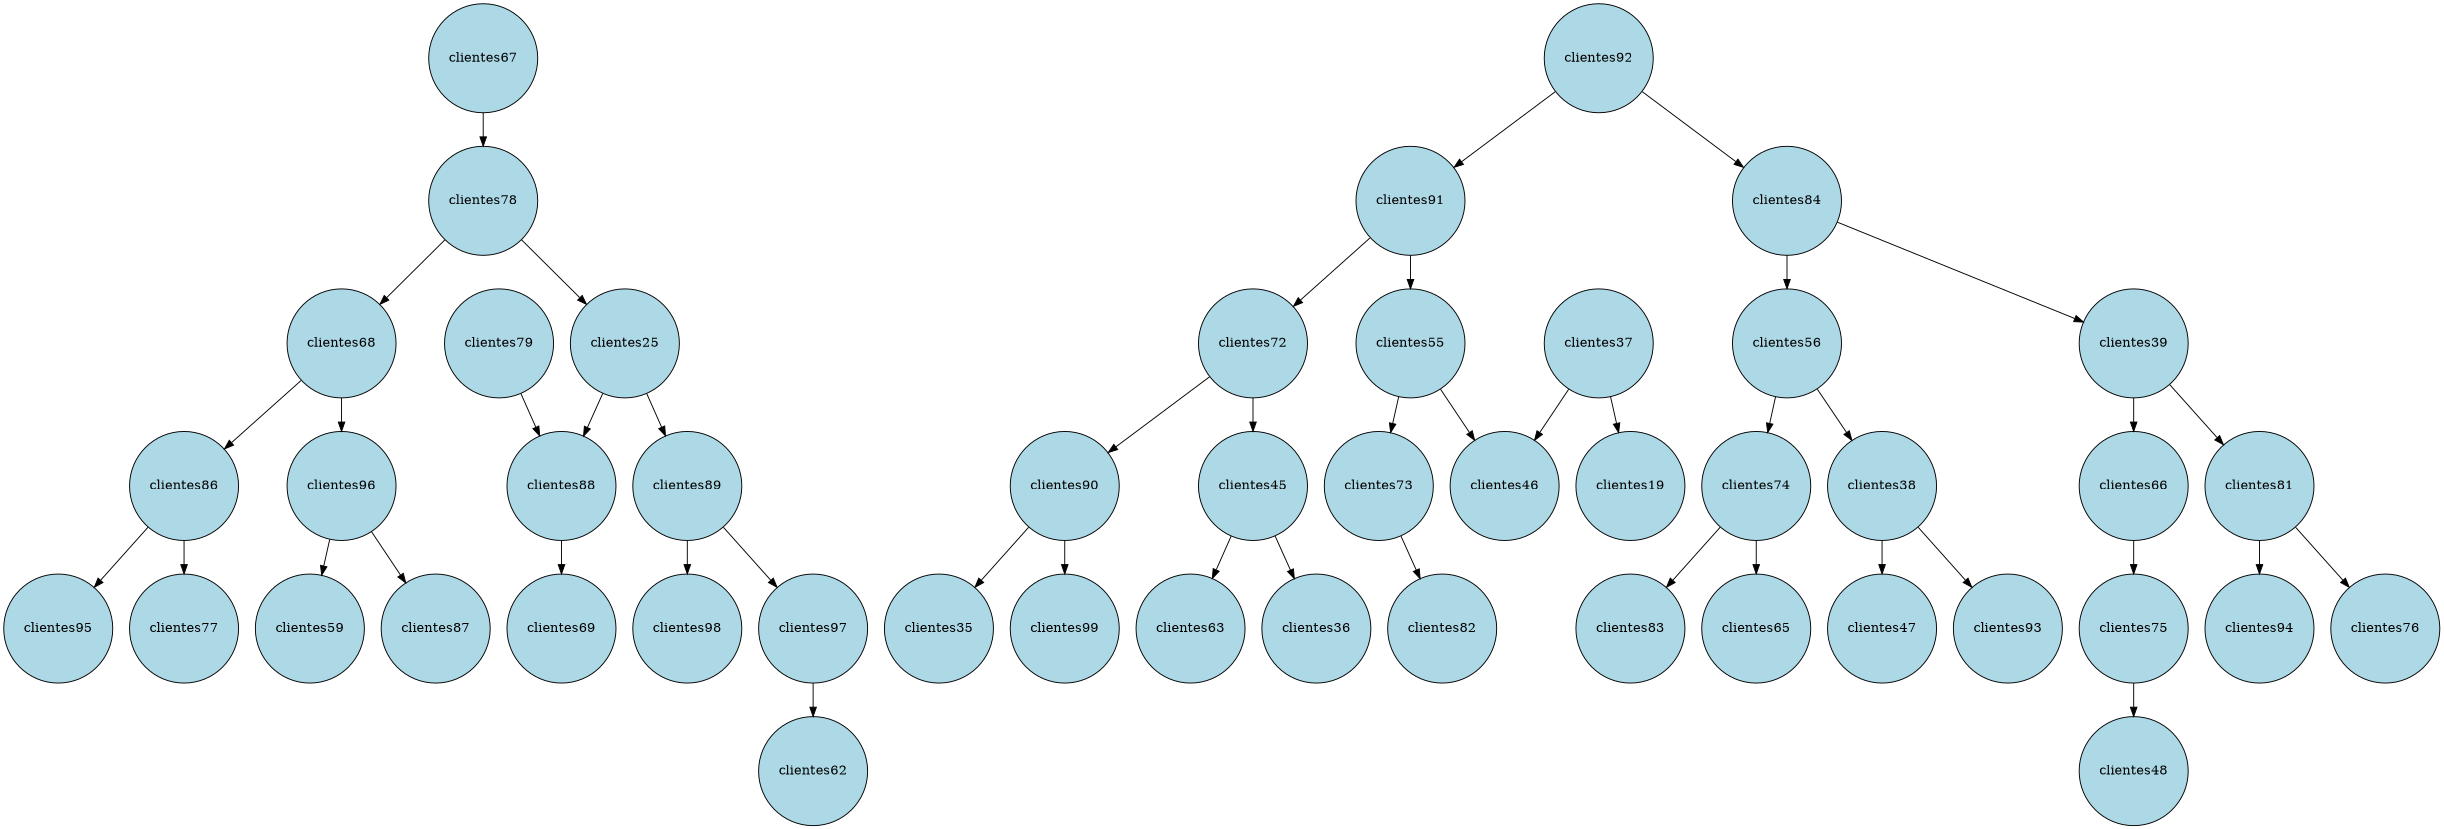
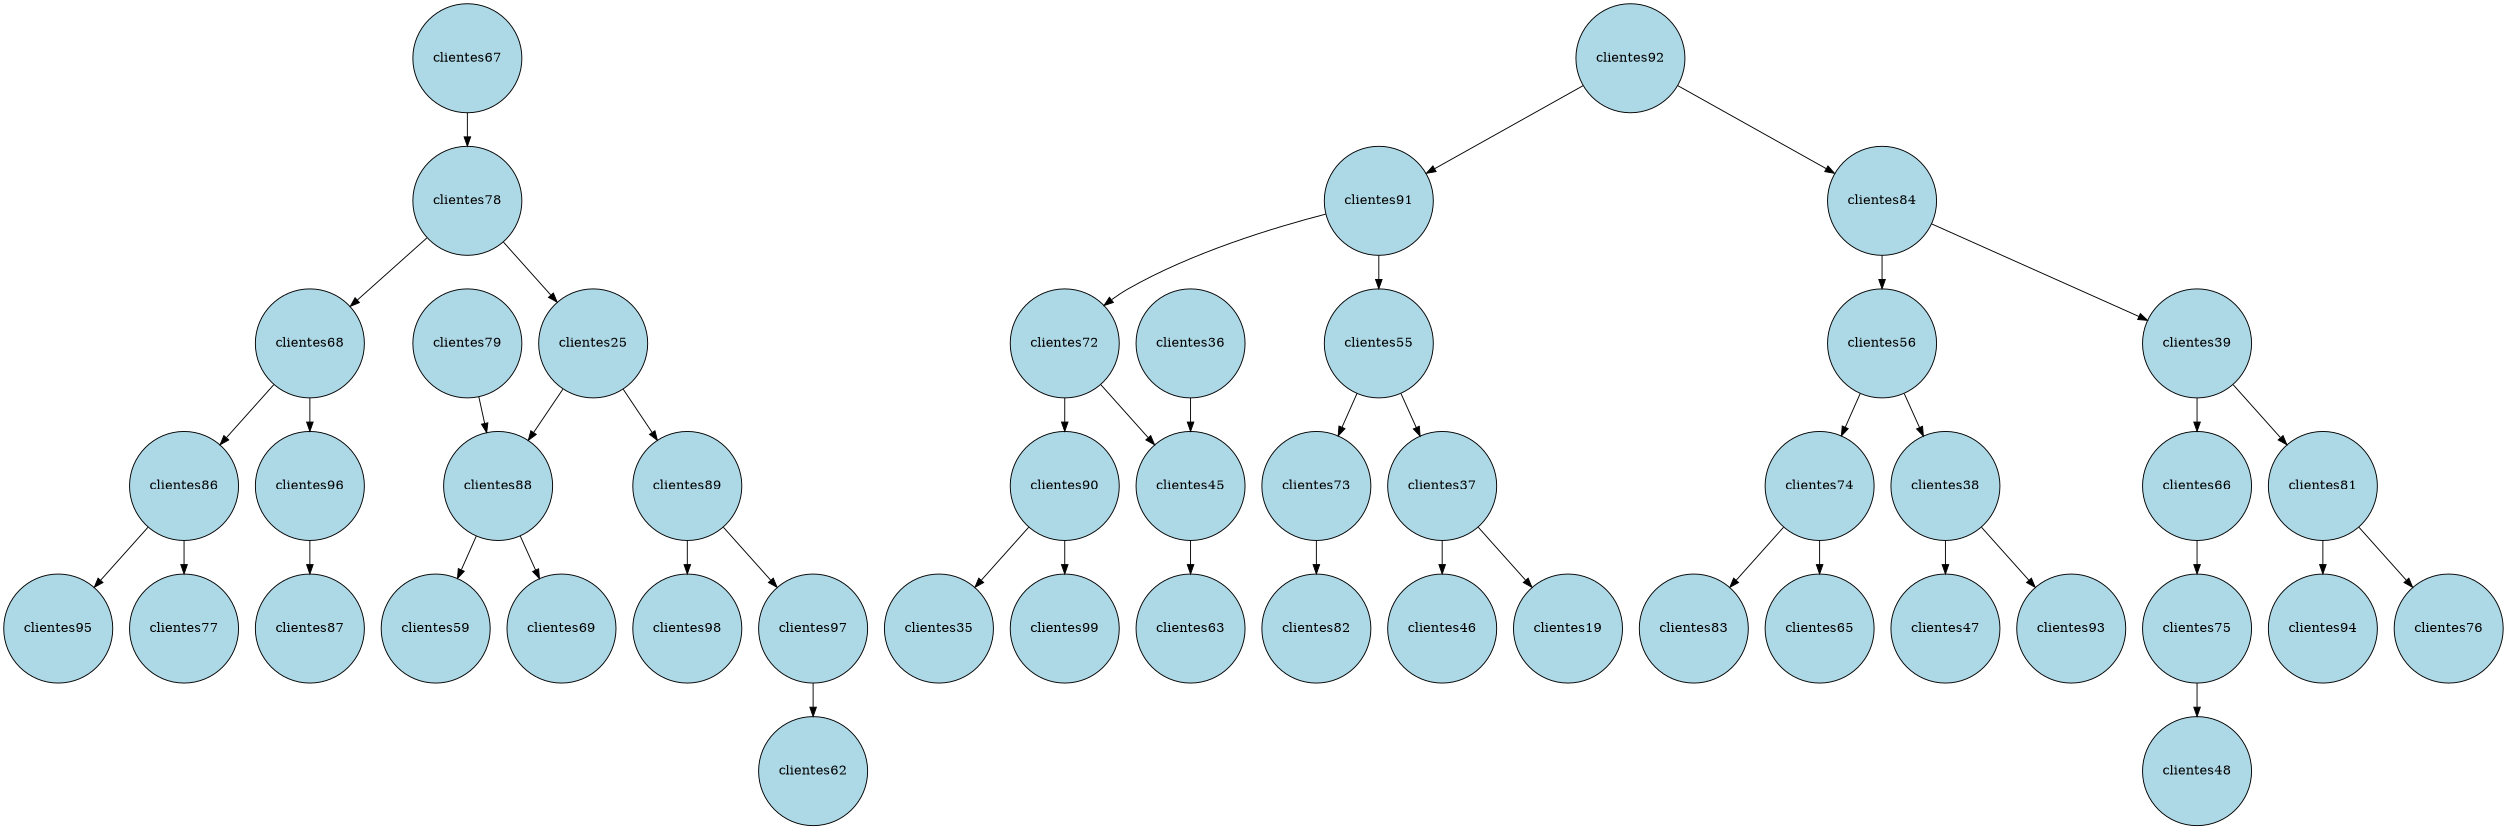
  digraph {
    node [fillcolor=lightblue fontcolor=black shape=circle style=filled]
    n1 [label=clientes67]
    n2 [label=clientes78]
    n3 [label=clientes92]
    n4 [label=clientes91]
    n5 [label=clientes84]
    n6 [label=clientes68]
    n7 [label=clientes25]
    n8 [label=clientes72]
    n9 [label=clientes55]
    n10 [label=clientes56]
    n11 [label=clientes39]
    n12 [label=clientes90]
    n13 [label=clientes45]
    n14 [label=clientes73]
    n15 [label=clientes37]
    n16 [label=clientes35]
    n17 [label=clientes99]
    n18 [label=clientes63]
    n19 [label=clientes36]
    n20 [label=clientes82]
    n21 [label=clientes46]
    n22 [label=clientes19]
    n23 [label=clientes74]
    n24 [label=clientes38]
    n25 [label=clientes66]
    n26 [label=clientes81]
    n27 [label=clientes83]
    n28 [label=clientes65]
    n29 [label=clientes47]
    n30 [label=clientes93]
    n31 [label=clientes75]
    n32 [label=clientes94]
    n33 [label=clientes76]
    n34 [label=clientes48]
    n35 [label=clientes86]
    n36 [label=clientes96]
    n37 [label=clientes88]
    n38 [label=clientes89]
    n39 [label=clientes95]
    n40 [label=clientes77]
    n41 [label=clientes59]
    n42 [label=clientes87]
    n43 [label=clientes69]
    n44 [label=clientes98]
    n45 [label=clientes97]
    n46 [label=clientes79]
    n47 [label=clientes62]
    n1 -> n2
    n2 -> n6
    n2 -> n7
    n3 -> n4
    n3 -> n5
    n4 -> n8
    n4 -> n9
    n5 -> n10
    n5 -> n11
    n6 -> n35
    n6 -> n36
    n7 -> n37
    n7 -> n38
    n8 -> n12
    n8 -> n13
    n9 -> n14
-   n9 -> n21
+   n9 -> n15
    n10 -> n23
    n10 -> n24
    n11 -> n25
    n11 -> n26
    n12 -> n16
    n12 -> n17
    n13 -> n18
-   n13 -> n19
+   n19 -> n13
    n14 -> n20
    n15 -> n21
    n15 -> n22
    n23 -> n27
    n23 -> n28
    n24 -> n29
    n24 -> n30
    n25 -> n31
    n26 -> n32
    n26 -> n33
    n31 -> n34
    n35 -> n39
    n35 -> n40
-   n36 -> n41
+   n37 -> n41
    n36 -> n42
    n37 -> n43
    n38 -> n44
    n38 -> n45
    n45 -> n47
    n46 -> n37
  }
